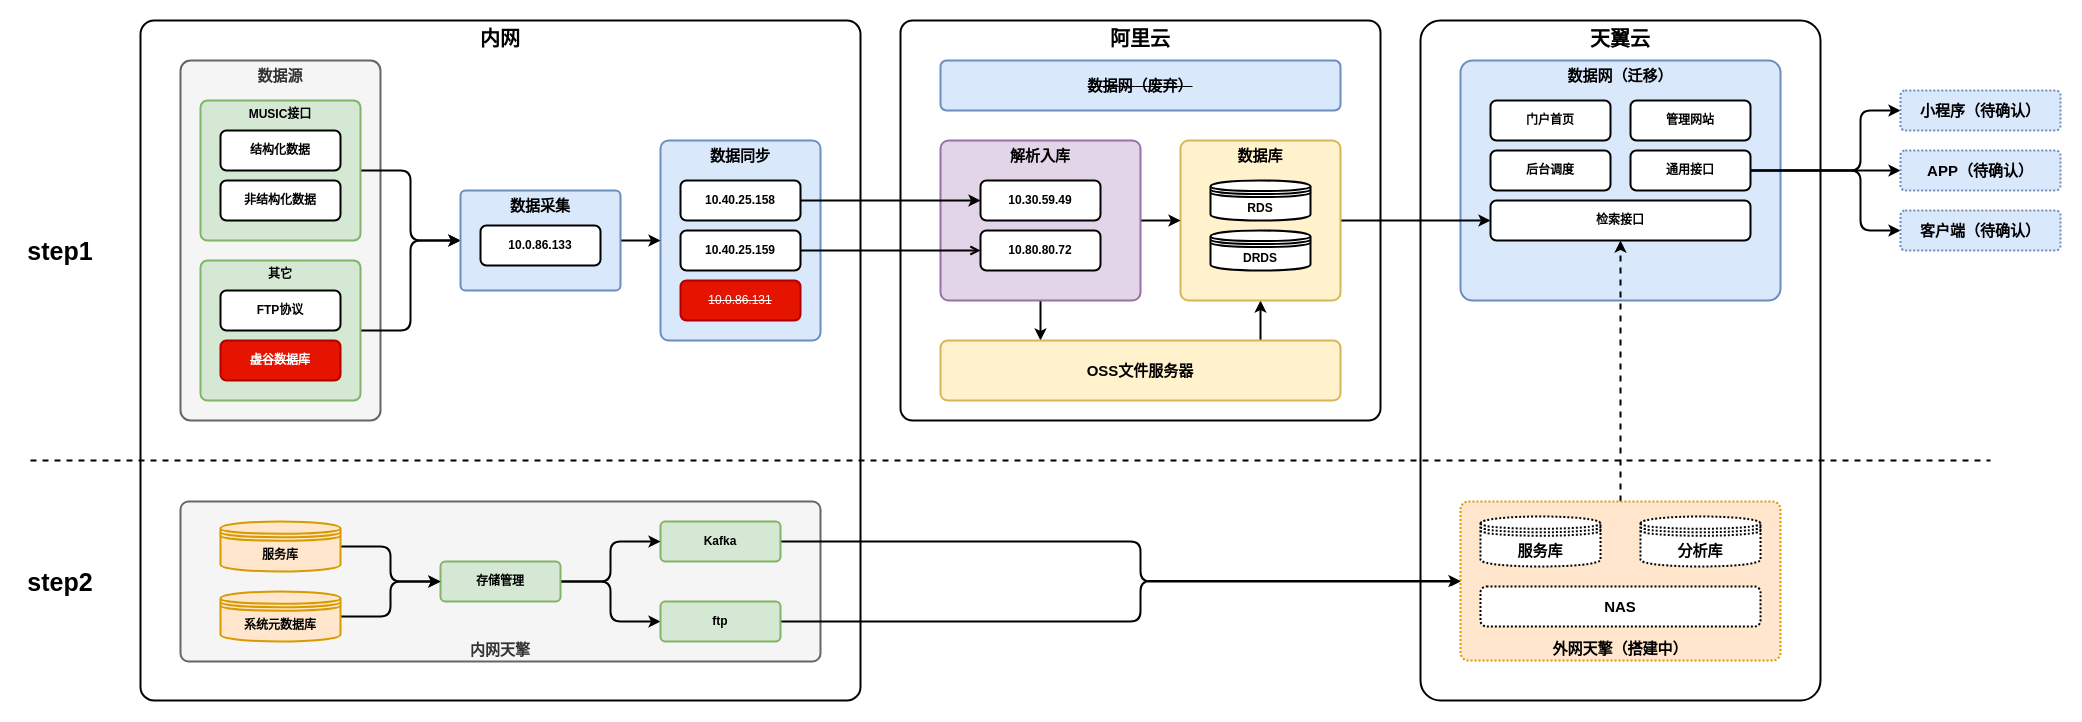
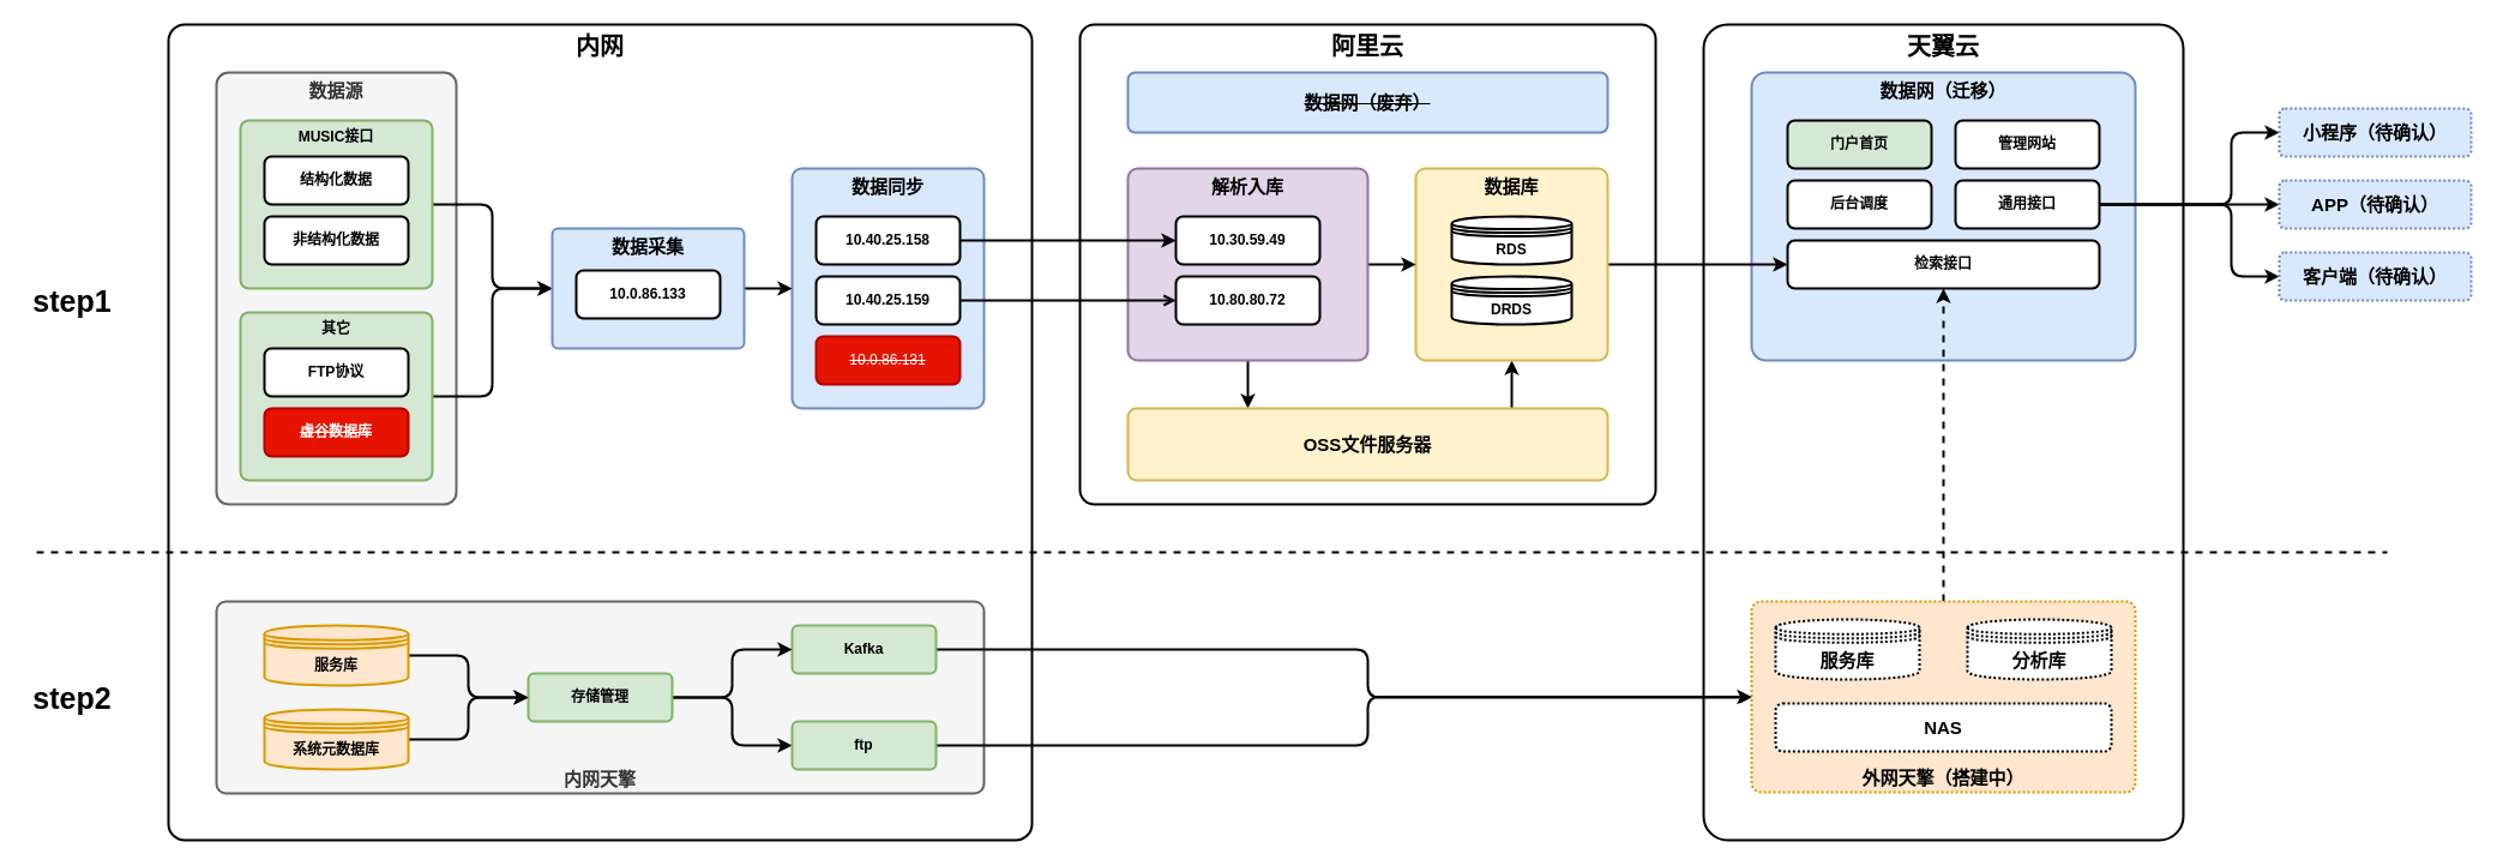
  <mxCell id="0" />
  <mxCell id="1" parent="0" />
  <mxCell id="2" value="内网" style="rounded=1;whiteSpace=wrap;html=1;shadow=0;sketch=0;strokeWidth=2;fillColor=none;verticalAlign=top;fontStyle=1;arcSize=2;fontSize=20;" vertex="1" parent="1"><mxGeometry x="140" width="720" height="680" as="geometry" y="20" /></mxCell>
  <mxCell id="3" value="阿里云" style="rounded=1;whiteSpace=wrap;html=1;shadow=0;sketch=0;strokeWidth=2;fillColor=none;verticalAlign=top;fontStyle=1;arcSize=3;fontSize=20;" vertex="1" parent="1"><mxGeometry x="900" width="480" height="400" as="geometry" y="20" /></mxCell>
  <mxCell id="4" value="内网天擎" style="rounded=1;whiteSpace=wrap;html=1;fillColor=#f5f5f5;imageHeight=24;arcSize=5;verticalAlign=bottom;strokeColor=#666666;fontColor=#333333;strokeWidth=2;fontStyle=1;fontSize=15;" vertex="1" parent="1"><mxGeometry x="180" y="501" width="640" height="160" as="geometry" /></mxCell>
  <mxCell id="5" value="天翼云" style="rounded=1;whiteSpace=wrap;html=1;shadow=0;sketch=0;strokeWidth=2;fillColor=none;verticalAlign=top;fontStyle=1;arcSize=5;fontSize=20;" vertex="1" parent="1"><mxGeometry x="1420" width="400" height="680" as="geometry" y="20" /></mxCell>
  <mxCell id="6" value="数据源" style="rounded=1;whiteSpace=wrap;html=1;fillColor=#f5f5f5;imageHeight=24;arcSize=5;verticalAlign=top;strokeColor=#666666;fontColor=#333333;strokeWidth=2;fontStyle=1;fontSize=15;" vertex="1" parent="1"><mxGeometry x="180" y="60" width="200" height="360" as="geometry" /></mxCell>
  <mxCell id="7" style="edgeStyle=orthogonalEdgeStyle;rounded=1;sketch=0;orthogonalLoop=1;jettySize=auto;html=1;shadow=0;strokeWidth=2;fontSize=15;startArrow=none;startFill=0;endArrow=classic;endFill=1;" edge="1" parent="1" source="8" target="19"><mxGeometry relative="1" as="geometry" /></mxCell>
  <mxCell id="8" value="MUSIC接口" style="rounded=1;whiteSpace=wrap;html=1;fillColor=#d5e8d4;imageHeight=24;arcSize=5;verticalAlign=top;strokeColor=#82b366;strokeWidth=2;fontStyle=1" vertex="1" parent="1"><mxGeometry x="200" y="100" width="160" height="140" as="geometry" /></mxCell>
  <mxCell id="9" value="结构化数据" style="rounded=1;whiteSpace=wrap;html=1;strokeWidth=2;fontStyle=1" vertex="1" parent="1"><mxGeometry x="220" y="130" width="120" height="40" as="geometry" /></mxCell>
  <mxCell id="10" value="非结构化数据" style="rounded=1;whiteSpace=wrap;html=1;strokeWidth=2;fontStyle=1" vertex="1" parent="1"><mxGeometry x="220" y="180" width="120" height="40" as="geometry" /></mxCell>
  <mxCell id="11" style="edgeStyle=orthogonalEdgeStyle;rounded=1;sketch=0;orthogonalLoop=1;jettySize=auto;html=1;entryX=0;entryY=0.5;entryDx=0;entryDy=0;shadow=0;strokeWidth=2;fontSize=15;startArrow=none;startFill=0;endArrow=classic;endFill=1;" edge="1" parent="1" source="12" target="19"><mxGeometry relative="1" as="geometry" /></mxCell>
  <mxCell id="12" value="其它" style="rounded=1;whiteSpace=wrap;html=1;fillColor=#d5e8d4;imageHeight=24;arcSize=5;verticalAlign=top;strokeColor=#82b366;strokeWidth=2;fontStyle=1" vertex="1" parent="1"><mxGeometry x="200" y="260" width="160" height="140" as="geometry" /></mxCell>
  <mxCell id="13" value="FTP协议" style="rounded=1;whiteSpace=wrap;html=1;strokeWidth=2;fontStyle=1" vertex="1" parent="1"><mxGeometry x="220" y="290" width="120" height="40" as="geometry" /></mxCell>
  <mxCell id="14" value="数据同步" style="rounded=1;whiteSpace=wrap;html=1;fillColor=#dae8fc;imageHeight=24;arcSize=5;verticalAlign=top;strokeColor=#6c8ebf;strokeWidth=2;fontStyle=1;fontSize=15;" vertex="1" parent="1"><mxGeometry x="660" y="140" width="160" height="200" as="geometry" /></mxCell>
  <mxCell id="15" value="10.40.25.158" style="rounded=1;whiteSpace=wrap;html=1;strokeWidth=2;fontStyle=1" vertex="1" parent="1"><mxGeometry x="680" y="180" width="120" height="40" as="geometry" /></mxCell>
  <mxCell id="16" value="&lt;strike&gt;虚谷数据库&lt;/strike&gt;" style="rounded=1;whiteSpace=wrap;html=1;strokeWidth=2;fillColor=#e51400;fontColor=#ffffff;strokeColor=#B20000;fontStyle=1" vertex="1" parent="1"><mxGeometry x="220" y="340" width="120" height="40" as="geometry" /></mxCell>
  <mxCell id="17" value="&lt;strike&gt;10.0.86.131&lt;/strike&gt;" style="rounded=1;whiteSpace=wrap;html=1;strokeWidth=2;fillColor=#e51400;fontColor=#ffffff;strokeColor=#B20000;" vertex="1" parent="1"><mxGeometry x="680" y="280" width="120" height="40" as="geometry" /></mxCell>
  <mxCell id="18" style="edgeStyle=orthogonalEdgeStyle;rounded=1;sketch=0;orthogonalLoop=1;jettySize=auto;html=1;shadow=0;strokeWidth=2;fontSize=15;startArrow=none;startFill=0;endArrow=classic;endFill=1;" edge="1" parent="1" source="19" target="14"><mxGeometry relative="1" as="geometry" /></mxCell>
  <mxCell id="19" value="数据采集" style="rounded=1;whiteSpace=wrap;html=1;fillColor=#dae8fc;imageHeight=24;arcSize=5;verticalAlign=top;strokeColor=#6c8ebf;strokeWidth=2;fontStyle=1;fontSize=15;" vertex="1" parent="1"><mxGeometry x="460" y="190" width="160" height="100" as="geometry" /></mxCell>
  <mxCell id="20" value="10.0.86.133" style="rounded=1;whiteSpace=wrap;html=1;strokeWidth=2;fontStyle=1" vertex="1" parent="1"><mxGeometry x="480" y="225" width="120" height="40" as="geometry" /></mxCell>
  <mxCell id="21" value="数据网（迁移）" style="rounded=1;whiteSpace=wrap;html=1;fillColor=#dae8fc;imageHeight=24;arcSize=5;verticalAlign=top;strokeColor=#6c8ebf;strokeWidth=2;fontStyle=1;fontSize=15;" vertex="1" parent="1"><mxGeometry x="1460" y="60" width="320" height="240" as="geometry" /></mxCell>
- <mxCell id="22" value="门户首页" style="rounded=1;whiteSpace=wrap;html=1;strokeWidth=2;flipV=0;fontStyle=1" vertex="1" parent="1"><mxGeometry x="1490" y="100" width="120" height="40" as="geometry" /></mxCell>
+ <mxCell id="22" value="门户首页" style="rounded=1;whiteSpace=wrap;html=1;strokeWidth=2;flipV=0;fontStyle=1;fillColor=#d5e8d4;" vertex="1" parent="1"><mxGeometry x="1490" y="100" width="120" height="40" as="geometry" /></mxCell>
  <mxCell id="23" value="管理网站" style="rounded=1;whiteSpace=wrap;html=1;strokeWidth=2;flipV=0;fontStyle=1" vertex="1" parent="1"><mxGeometry x="1630" y="100" width="120" height="40" as="geometry" /></mxCell>
  <mxCell id="24" value="检索接口" style="rounded=1;whiteSpace=wrap;html=1;strokeWidth=2;flipV=0;fontStyle=1" vertex="1" parent="1"><mxGeometry x="1490" y="200" width="260" height="40" as="geometry" /></mxCell>
  <mxCell id="25" value="后台调度" style="rounded=1;whiteSpace=wrap;html=1;strokeWidth=2;flipV=0;fontStyle=1" vertex="1" parent="1"><mxGeometry x="1490" y="150" width="120" height="40" as="geometry" /></mxCell>
  <mxCell id="26" style="edgeStyle=orthogonalEdgeStyle;rounded=1;sketch=0;orthogonalLoop=1;jettySize=auto;html=1;entryX=0;entryY=0.5;entryDx=0;entryDy=0;shadow=0;strokeWidth=2;fontSize=25;endArrow=classic;endFill=1;" edge="1" parent="1" target="30"><mxGeometry relative="1" as="geometry"><mxPoint x="1750" y="170" as="sourcePoint" /><Array as="points"><mxPoint x="1860" y="170" /><mxPoint x="1860" y="110" /></Array></mxGeometry></mxCell>
  <mxCell id="27" style="edgeStyle=orthogonalEdgeStyle;rounded=1;sketch=0;orthogonalLoop=1;jettySize=auto;html=1;shadow=0;strokeWidth=2;fontSize=25;endArrow=classic;endFill=1;exitX=1;exitY=0.5;exitDx=0;exitDy=0;" edge="1" parent="1" source="29" target="31"><mxGeometry relative="1" as="geometry"><mxPoint x="1750" y="160" as="sourcePoint" /><Array as="points" /></mxGeometry></mxCell>
  <mxCell id="28" style="edgeStyle=orthogonalEdgeStyle;rounded=1;sketch=0;orthogonalLoop=1;jettySize=auto;html=1;entryX=0;entryY=0.5;entryDx=0;entryDy=0;shadow=0;strokeWidth=2;fontSize=25;endArrow=classic;endFill=1;" edge="1" parent="1" target="32"><mxGeometry relative="1" as="geometry"><mxPoint x="1750" y="170" as="sourcePoint" /><Array as="points"><mxPoint x="1860" y="170" /><mxPoint x="1860" y="230" /></Array></mxGeometry></mxCell>
  <mxCell id="29" value="通用接口" style="rounded=1;whiteSpace=wrap;html=1;strokeWidth=2;flipV=0;fontStyle=1" vertex="1" parent="1"><mxGeometry x="1630" y="150" width="120" height="40" as="geometry" /></mxCell>
  <mxCell id="30" value="小程序（待确认）" style="rounded=1;whiteSpace=wrap;html=1;fillColor=#dae8fc;imageHeight=24;arcSize=12;verticalAlign=middle;strokeColor=#6c8ebf;strokeWidth=2;fontStyle=1;dashed=1;fontSize=15;dashPattern=1 1;" vertex="1" parent="1"><mxGeometry x="1900" y="90" width="160" height="40" as="geometry" /></mxCell>
  <mxCell id="31" value="APP（待确认）" style="rounded=1;whiteSpace=wrap;html=1;fillColor=#dae8fc;imageHeight=24;arcSize=12;verticalAlign=middle;strokeColor=#6c8ebf;strokeWidth=2;fontStyle=1;dashed=1;fontSize=15;dashPattern=1 1;" vertex="1" parent="1"><mxGeometry x="1900" y="150" width="160" height="40" as="geometry" /></mxCell>
  <mxCell id="32" value="客户端（待确认）" style="rounded=1;whiteSpace=wrap;html=1;fillColor=#dae8fc;imageHeight=24;arcSize=12;verticalAlign=middle;strokeColor=#6c8ebf;strokeWidth=2;fontStyle=1;dashed=1;fontSize=15;dashPattern=1 1;" vertex="1" parent="1"><mxGeometry x="1900" y="210" width="160" height="40" as="geometry" /></mxCell>
  <mxCell id="33" style="edgeStyle=orthogonalEdgeStyle;rounded=1;sketch=0;orthogonalLoop=1;jettySize=auto;html=1;entryX=0.5;entryY=1;entryDx=0;entryDy=0;shadow=0;strokeWidth=2;fontSize=20;endArrow=classic;endFill=1;dashed=1;" edge="1" parent="1" source="34" target="24"><mxGeometry relative="1" as="geometry" /></mxCell>
  <mxCell id="34" value="外网天擎（搭建中）" style="rounded=1;whiteSpace=wrap;html=1;fillColor=#ffe6cc;imageHeight=24;arcSize=5;verticalAlign=bottom;strokeColor=#d79b00;strokeWidth=2;fontStyle=1;dashed=1;fontSize=15;dashPattern=1 1;" vertex="1" parent="1"><mxGeometry x="1460" y="501" width="320" height="159" as="geometry" /></mxCell>
  <mxCell id="35" style="edgeStyle=orthogonalEdgeStyle;rounded=1;sketch=0;orthogonalLoop=1;jettySize=auto;html=1;shadow=0;strokeWidth=2;fontSize=15;endArrow=open;endFill=1;" edge="1" parent="1" source="36" target="34"><mxGeometry relative="1" as="geometry"><Array as="points"><mxPoint x="1140" y="541" /><mxPoint x="1140" y="581" /></Array></mxGeometry></mxCell>
  <mxCell id="36" value="Kafka" style="rounded=1;whiteSpace=wrap;html=1;fillColor=#d5e8d4;imageHeight=24;arcSize=12;verticalAlign=middle;strokeColor=#82b366;strokeWidth=2;fontStyle=1" vertex="1" parent="1"><mxGeometry x="660" y="521" width="120" height="40" as="geometry" /></mxCell>
  <mxCell id="37" value="" style="endArrow=none;html=1;rounded=1;shadow=0;dashed=1;sketch=0;strokeWidth=2;fontSize=15;" edge="1" parent="1"><mxGeometry width="50" height="50" relative="1" as="geometry"><mxPoint x="30" y="460" as="sourcePoint" /><mxPoint x="1990" y="460" as="targetPoint" /></mxGeometry></mxCell>
  <mxCell id="38" value="step1" style="rounded=0;whiteSpace=wrap;html=1;shadow=0;dashed=1;dashPattern=1 1;sketch=0;strokeWidth=2;fontSize=25;fillColor=none;fontStyle=1;strokeColor=none;" vertex="1" parent="1"><mxGeometry x="20" y="130" width="80" height="240" as="geometry" /></mxCell>
  <mxCell id="39" value="step2" style="rounded=0;whiteSpace=wrap;html=1;shadow=0;dashed=1;dashPattern=1 1;sketch=0;strokeWidth=2;fontSize=25;fillColor=none;fontStyle=1;strokeColor=none;" vertex="1" parent="1"><mxGeometry x="20" y="481" width="80" height="200" as="geometry" /></mxCell>
  <mxCell id="40" style="edgeStyle=orthogonalEdgeStyle;rounded=1;sketch=0;orthogonalLoop=1;jettySize=auto;html=1;shadow=0;strokeWidth=2;fontSize=25;endArrow=classic;endFill=1;" edge="1" parent="1" source="42" target="36"><mxGeometry relative="1" as="geometry" /></mxCell>
  <mxCell id="41" style="edgeStyle=orthogonalEdgeStyle;rounded=1;sketch=0;orthogonalLoop=1;jettySize=auto;html=1;shadow=0;strokeWidth=2;fontSize=15;startArrow=none;startFill=0;endArrow=classic;endFill=1;" edge="1" parent="1" source="42" target="65"><mxGeometry relative="1" as="geometry" /></mxCell>
  <mxCell id="42" value="存储管理" style="rounded=1;whiteSpace=wrap;html=1;fillColor=#d5e8d4;imageHeight=24;arcSize=12;verticalAlign=middle;strokeColor=#82b366;strokeWidth=2;fontStyle=1" vertex="1" parent="1"><mxGeometry x="440" y="561" width="120" height="40" as="geometry" /></mxCell>
  <mxCell id="43" style="edgeStyle=orthogonalEdgeStyle;rounded=1;sketch=0;orthogonalLoop=1;jettySize=auto;html=1;shadow=0;strokeWidth=2;fontSize=25;endArrow=classic;endFill=1;" edge="1" parent="1" source="44" target="42"><mxGeometry relative="1" as="geometry" /></mxCell>
  <mxCell id="44" value="服务库" style="shape=datastore;whiteSpace=wrap;html=1;fillColor=#ffe6cc;strokeColor=#d79b00;strokeWidth=2;fontStyle=1" vertex="1" parent="1"><mxGeometry x="220" y="521" width="120" height="50" as="geometry" /></mxCell>
  <mxCell id="45" style="edgeStyle=orthogonalEdgeStyle;rounded=1;sketch=0;orthogonalLoop=1;jettySize=auto;html=1;entryX=0;entryY=0.5;entryDx=0;entryDy=0;shadow=0;strokeWidth=2;fontSize=25;endArrow=classic;endFill=1;" edge="1" parent="1" source="46" target="42"><mxGeometry relative="1" as="geometry" /></mxCell>
  <mxCell id="46" value="系统元数据库" style="shape=datastore;whiteSpace=wrap;html=1;fillColor=#ffe6cc;strokeColor=#d79b00;strokeWidth=2;fontStyle=1" vertex="1" parent="1"><mxGeometry x="220" y="591" width="120" height="50" as="geometry" /></mxCell>
  <mxCell id="47" value="服务库" style="shape=datastore;whiteSpace=wrap;html=1;strokeWidth=2;fontStyle=1;dashed=1;dashPattern=1 1;fontSize=15;" vertex="1" parent="1"><mxGeometry x="1480" y="516" width="120" height="50" as="geometry" /></mxCell>
  <mxCell id="48" style="edgeStyle=orthogonalEdgeStyle;rounded=1;sketch=0;orthogonalLoop=1;jettySize=auto;html=1;shadow=0;strokeWidth=2;fontSize=25;endArrow=classic;endFill=1;" edge="1" parent="1" source="50" target="24"><mxGeometry relative="1" as="geometry" /></mxCell>
  <mxCell id="49" style="edgeStyle=orthogonalEdgeStyle;rounded=1;sketch=0;orthogonalLoop=1;jettySize=auto;html=1;entryX=0.8;entryY=0.012;entryDx=0;entryDy=0;entryPerimeter=0;shadow=0;strokeWidth=2;fontSize=15;endArrow=none;endFill=0;startArrow=classic;startFill=1;" edge="1" parent="1" source="50" target="61"><mxGeometry relative="1" as="geometry" /></mxCell>
  <mxCell id="50" value="数据库" style="rounded=1;whiteSpace=wrap;html=1;fillColor=#fff2cc;imageHeight=24;arcSize=5;verticalAlign=top;strokeColor=#d6b656;strokeWidth=2;fontStyle=1;fontSize=15;" vertex="1" parent="1"><mxGeometry x="1180" y="140" width="160" height="160" as="geometry" /></mxCell>
  <mxCell id="51" value="DRDS" style="shape=datastore;whiteSpace=wrap;html=1;strokeWidth=2;fontStyle=1" vertex="1" parent="1"><mxGeometry x="1210" y="230" width="100" height="40" as="geometry" /></mxCell>
  <mxCell id="52" value="RDS" style="shape=datastore;whiteSpace=wrap;html=1;strokeWidth=2;fontStyle=1" vertex="1" parent="1"><mxGeometry x="1210" y="180" width="100" height="40" as="geometry" /></mxCell>
  <mxCell id="53" style="edgeStyle=orthogonalEdgeStyle;rounded=1;sketch=0;orthogonalLoop=1;jettySize=auto;html=1;shadow=0;strokeWidth=2;fontSize=25;endArrow=classic;endFill=1;" edge="1" parent="1" source="55" target="50"><mxGeometry relative="1" as="geometry" /></mxCell>
  <mxCell id="54" style="edgeStyle=orthogonalEdgeStyle;rounded=1;sketch=0;orthogonalLoop=1;jettySize=auto;html=1;shadow=0;strokeWidth=2;fontSize=15;endArrow=classic;endFill=1;" edge="1" parent="1" source="55" target="61"><mxGeometry relative="1" as="geometry"><Array as="points"><mxPoint x="1040" y="380" /><mxPoint x="1040" y="380" /></Array></mxGeometry></mxCell>
  <mxCell id="55" value="解析入库" style="rounded=1;whiteSpace=wrap;html=1;fillColor=#e1d5e7;imageHeight=24;arcSize=5;verticalAlign=top;strokeColor=#9673a6;strokeWidth=2;fontStyle=1;fontSize=15;" vertex="1" parent="1"><mxGeometry x="940" y="140" width="200" height="160" as="geometry" /></mxCell>
  <mxCell id="56" value="10.30.59.49" style="rounded=1;whiteSpace=wrap;html=1;strokeWidth=2;fontStyle=1" vertex="1" parent="1"><mxGeometry x="980" y="180" width="120" height="40" as="geometry" /></mxCell>
  <mxCell id="57" value="10.80.80.72" style="rounded=1;whiteSpace=wrap;html=1;strokeWidth=2;fontStyle=1" vertex="1" parent="1"><mxGeometry x="980" y="230" width="120" height="40" as="geometry" /></mxCell>
  <mxCell id="58" style="edgeStyle=orthogonalEdgeStyle;rounded=1;sketch=0;orthogonalLoop=1;jettySize=auto;html=1;shadow=0;strokeWidth=2;fontSize=25;endArrow=classic;endFill=1;" edge="1" parent="1" source="15" target="56"><mxGeometry relative="1" as="geometry" /></mxCell>
  <mxCell id="59" style="edgeStyle=orthogonalEdgeStyle;rounded=1;sketch=0;orthogonalLoop=1;jettySize=auto;html=1;shadow=0;strokeWidth=2;fontSize=25;endArrow=open;endFill=1;exitX=1;exitY=0.5;exitDx=0;exitDy=0;" edge="1" parent="1" source="66" target="57"><mxGeometry relative="1" as="geometry"><mxPoint x="800" y="270" as="sourcePoint" /></mxGeometry></mxCell>
  <mxCell id="60" value="&lt;strike style=&quot;font-size: 15px;&quot;&gt;数据网（废弃）&lt;/strike&gt;" style="rounded=1;whiteSpace=wrap;html=1;fillColor=#dae8fc;imageHeight=24;arcSize=12;verticalAlign=middle;strokeColor=#6c8ebf;strokeWidth=2;fontStyle=1;fontSize=15;" vertex="1" parent="1"><mxGeometry x="940" y="60" width="400" height="50" as="geometry" /></mxCell>
  <mxCell id="61" value="OSS文件服务器" style="rounded=1;whiteSpace=wrap;html=1;fillColor=#fff2cc;imageHeight=24;arcSize=12;verticalAlign=middle;strokeColor=#d6b656;strokeWidth=2;fontStyle=1;fontSize=15;" vertex="1" parent="1"><mxGeometry x="940" y="340" width="400" height="60" as="geometry" /></mxCell>
  <mxCell id="62" value="分析库" style="shape=datastore;whiteSpace=wrap;html=1;strokeWidth=2;fontStyle=1;dashed=1;dashPattern=1 1;fontSize=15;" vertex="1" parent="1"><mxGeometry x="1640" y="516" width="120" height="50" as="geometry" /></mxCell>
  <mxCell id="63" value="NAS" style="rounded=1;whiteSpace=wrap;html=1;strokeWidth=2;flipV=0;fontStyle=1;fontSize=15;dashed=1;dashPattern=1 1;" vertex="1" parent="1"><mxGeometry x="1480" y="586" width="280" height="40" as="geometry" /></mxCell>
  <mxCell id="64" style="edgeStyle=orthogonalEdgeStyle;rounded=1;sketch=0;orthogonalLoop=1;jettySize=auto;html=1;entryX=0;entryY=0.5;entryDx=0;entryDy=0;shadow=0;strokeWidth=2;fontSize=15;startArrow=none;startFill=0;endArrow=classic;endFill=1;" edge="1" parent="1" source="65" target="34"><mxGeometry relative="1" as="geometry"><Array as="points"><mxPoint x="1140" y="621" /><mxPoint x="1140" y="581" /></Array></mxGeometry></mxCell>
  <mxCell id="65" value="ftp" style="rounded=1;whiteSpace=wrap;html=1;fillColor=#d5e8d4;imageHeight=24;arcSize=12;verticalAlign=middle;strokeColor=#82b366;strokeWidth=2;fontStyle=1" vertex="1" parent="1"><mxGeometry x="660" y="601" width="120" height="40" as="geometry" /></mxCell>
  <mxCell id="66" value="10.40.25.159" style="rounded=1;whiteSpace=wrap;html=1;strokeWidth=2;fontStyle=1" vertex="1" parent="1"><mxGeometry x="680" y="230" width="120" height="40" as="geometry" /></mxCell>
